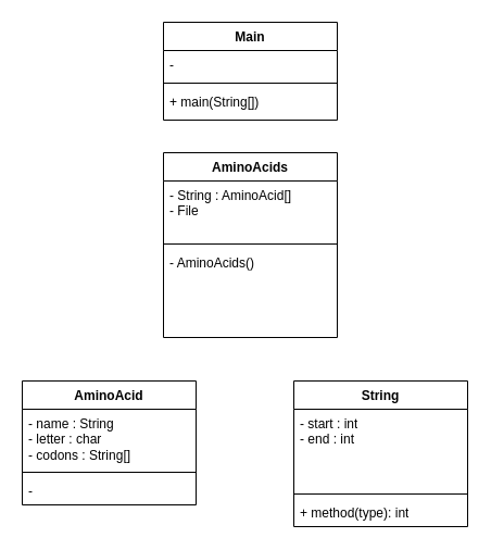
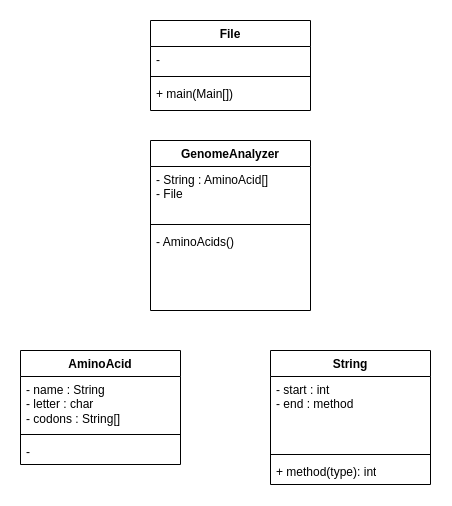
  <mxCell id="0" />
  <mxCell id="1" parent="0" />
- <mxCell id="2" value="Main" style="swimlane;fontStyle=1;align=center;verticalAlign=top;childLayout=stackLayout;horizontal=1;startSize=26;horizontalStack=0;resizeParent=1;resizeParentMax=0;resizeLast=0;collapsible=1;marginBottom=0;whiteSpace=wrap;html=1;" vertex="1" parent="1"><mxGeometry x="150" y="20" width="160" height="90" as="geometry" /></mxCell>
+ <mxCell id="2" value="File" style="swimlane;fontStyle=1;align=center;verticalAlign=top;childLayout=stackLayout;horizontal=1;startSize=26;horizontalStack=0;resizeParent=1;resizeParentMax=0;resizeLast=0;collapsible=1;marginBottom=0;whiteSpace=wrap;html=1;" vertex="1" parent="1"><mxGeometry x="150" y="20" width="160" height="90" as="geometry" /></mxCell>
  <mxCell id="3" value="-" style="text;strokeColor=none;fillColor=none;align=left;verticalAlign=top;spacingLeft=4;spacingRight=4;overflow=hidden;rotatable=0;points=[[0,0.5],[1,0.5]];portConstraint=eastwest;whiteSpace=wrap;html=1;" vertex="1" parent="2"><mxGeometry y="26" width="160" height="26" as="geometry" /></mxCell>
  <mxCell id="4" value="" style="line;strokeWidth=1;fillColor=none;align=left;verticalAlign=middle;spacingTop=-1;spacingLeft=3;spacingRight=3;rotatable=0;labelPosition=right;points=[];portConstraint=eastwest;strokeColor=inherit;" vertex="1" parent="2"><mxGeometry y="52" width="160" height="8" as="geometry" /></mxCell>
- <mxCell id="5" value="+ main(String[])" style="text;strokeColor=none;fillColor=none;align=left;verticalAlign=top;spacingLeft=4;spacingRight=4;overflow=hidden;rotatable=0;points=[[0,0.5],[1,0.5]];portConstraint=eastwest;whiteSpace=wrap;html=1;" vertex="1" parent="2"><mxGeometry y="60" width="160" height="30" as="geometry" /></mxCell>
+ <mxCell id="5" value="+ main(Main[])" style="text;strokeColor=none;fillColor=none;align=left;verticalAlign=top;spacingLeft=4;spacingRight=4;overflow=hidden;rotatable=0;points=[[0,0.5],[1,0.5]];portConstraint=eastwest;whiteSpace=wrap;html=1;" vertex="1" parent="2"><mxGeometry y="60" width="160" height="30" as="geometry" /></mxCell>
  <mxCell id="6" value="AminoAcid" style="swimlane;fontStyle=1;align=center;verticalAlign=top;childLayout=stackLayout;horizontal=1;startSize=26;horizontalStack=0;resizeParent=1;resizeParentMax=0;resizeLast=0;collapsible=1;marginBottom=0;whiteSpace=wrap;html=1;" vertex="1" parent="1"><mxGeometry x="20" y="350" width="160" height="114" as="geometry" /></mxCell>
  <mxCell id="7" value="- name : String&lt;div&gt;- letter : char&lt;/div&gt;&lt;div&gt;-&amp;nbsp;codons : String[]&lt;/div&gt;" style="text;strokeColor=none;fillColor=none;align=left;verticalAlign=top;spacingLeft=4;spacingRight=4;overflow=hidden;rotatable=0;points=[[0,0.5],[1,0.5]];portConstraint=eastwest;whiteSpace=wrap;html=1;" vertex="1" parent="6"><mxGeometry y="26" width="160" height="54" as="geometry" /></mxCell>
  <mxCell id="8" value="" style="line;strokeWidth=1;fillColor=none;align=left;verticalAlign=middle;spacingTop=-1;spacingLeft=3;spacingRight=3;rotatable=0;labelPosition=right;points=[];portConstraint=eastwest;strokeColor=inherit;" vertex="1" parent="6"><mxGeometry y="80" width="160" height="8" as="geometry" /></mxCell>
  <mxCell id="9" value="-" style="text;strokeColor=none;fillColor=none;align=left;verticalAlign=top;spacingLeft=4;spacingRight=4;overflow=hidden;rotatable=0;points=[[0,0.5],[1,0.5]];portConstraint=eastwest;whiteSpace=wrap;html=1;" vertex="1" parent="6"><mxGeometry y="88" width="160" height="26" as="geometry" /></mxCell>
  <mxCell id="10" value="String" style="swimlane;fontStyle=1;align=center;verticalAlign=top;childLayout=stackLayout;horizontal=1;startSize=26;horizontalStack=0;resizeParent=1;resizeParentMax=0;resizeLast=0;collapsible=1;marginBottom=0;whiteSpace=wrap;html=1;" vertex="1" parent="1"><mxGeometry x="270" y="350" width="160" height="134" as="geometry" /></mxCell>
- <mxCell id="11" value="- start : int&lt;div&gt;- end : int&lt;/div&gt;" style="text;strokeColor=none;fillColor=none;align=left;verticalAlign=top;spacingLeft=4;spacingRight=4;overflow=hidden;rotatable=0;points=[[0,0.5],[1,0.5]];portConstraint=eastwest;whiteSpace=wrap;html=1;" vertex="1" parent="10"><mxGeometry y="26" width="160" height="74" as="geometry" /></mxCell>
+ <mxCell id="11" value="- start : int&lt;div&gt;- end : method&lt;/div&gt;" style="text;strokeColor=none;fillColor=none;align=left;verticalAlign=top;spacingLeft=4;spacingRight=4;overflow=hidden;rotatable=0;points=[[0,0.5],[1,0.5]];portConstraint=eastwest;whiteSpace=wrap;html=1;" vertex="1" parent="10"><mxGeometry y="26" width="160" height="74" as="geometry" /></mxCell>
  <mxCell id="12" value="" style="line;strokeWidth=1;fillColor=none;align=left;verticalAlign=middle;spacingTop=-1;spacingLeft=3;spacingRight=3;rotatable=0;labelPosition=right;points=[];portConstraint=eastwest;strokeColor=inherit;" vertex="1" parent="10"><mxGeometry y="100" width="160" height="8" as="geometry" /></mxCell>
  <mxCell id="13" value="+ method(type): int" style="text;strokeColor=none;fillColor=none;align=left;verticalAlign=top;spacingLeft=4;spacingRight=4;overflow=hidden;rotatable=0;points=[[0,0.5],[1,0.5]];portConstraint=eastwest;whiteSpace=wrap;html=1;" vertex="1" parent="10"><mxGeometry y="108" width="160" height="26" as="geometry" /></mxCell>
- <mxCell id="14" value="AminoAcids" style="swimlane;fontStyle=1;align=center;verticalAlign=top;childLayout=stackLayout;horizontal=1;startSize=26;horizontalStack=0;resizeParent=1;resizeParentMax=0;resizeLast=0;collapsible=1;marginBottom=0;whiteSpace=wrap;html=1;" vertex="1" parent="1"><mxGeometry x="150" y="140" width="160" height="170" as="geometry" /></mxCell>
+ <mxCell id="14" value="GenomeAnalyzer" style="swimlane;fontStyle=1;align=center;verticalAlign=top;childLayout=stackLayout;horizontal=1;startSize=26;horizontalStack=0;resizeParent=1;resizeParentMax=0;resizeLast=0;collapsible=1;marginBottom=0;whiteSpace=wrap;html=1;" vertex="1" parent="1"><mxGeometry x="150" y="140" width="160" height="170" as="geometry" /></mxCell>
  <mxCell id="15" value="- String : AminoAcid[]&lt;div&gt;- File&lt;/div&gt;" style="text;strokeColor=none;fillColor=none;align=left;verticalAlign=top;spacingLeft=4;spacingRight=4;overflow=hidden;rotatable=0;points=[[0,0.5],[1,0.5]];portConstraint=eastwest;whiteSpace=wrap;html=1;" vertex="1" parent="14"><mxGeometry y="26" width="160" height="54" as="geometry" /></mxCell>
  <mxCell id="16" value="" style="line;strokeWidth=1;fillColor=none;align=left;verticalAlign=middle;spacingTop=-1;spacingLeft=3;spacingRight=3;rotatable=0;labelPosition=right;points=[];portConstraint=eastwest;strokeColor=inherit;" vertex="1" parent="14"><mxGeometry y="80" width="160" height="8" as="geometry" /></mxCell>
  <mxCell id="17" value="- AminoAcids()&lt;div&gt;&lt;br&gt;&lt;/div&gt;" style="text;strokeColor=none;fillColor=none;align=left;verticalAlign=top;spacingLeft=4;spacingRight=4;overflow=hidden;rotatable=0;points=[[0,0.5],[1,0.5]];portConstraint=eastwest;whiteSpace=wrap;html=1;" vertex="1" parent="14"><mxGeometry y="88" width="160" height="82" as="geometry" /></mxCell>
